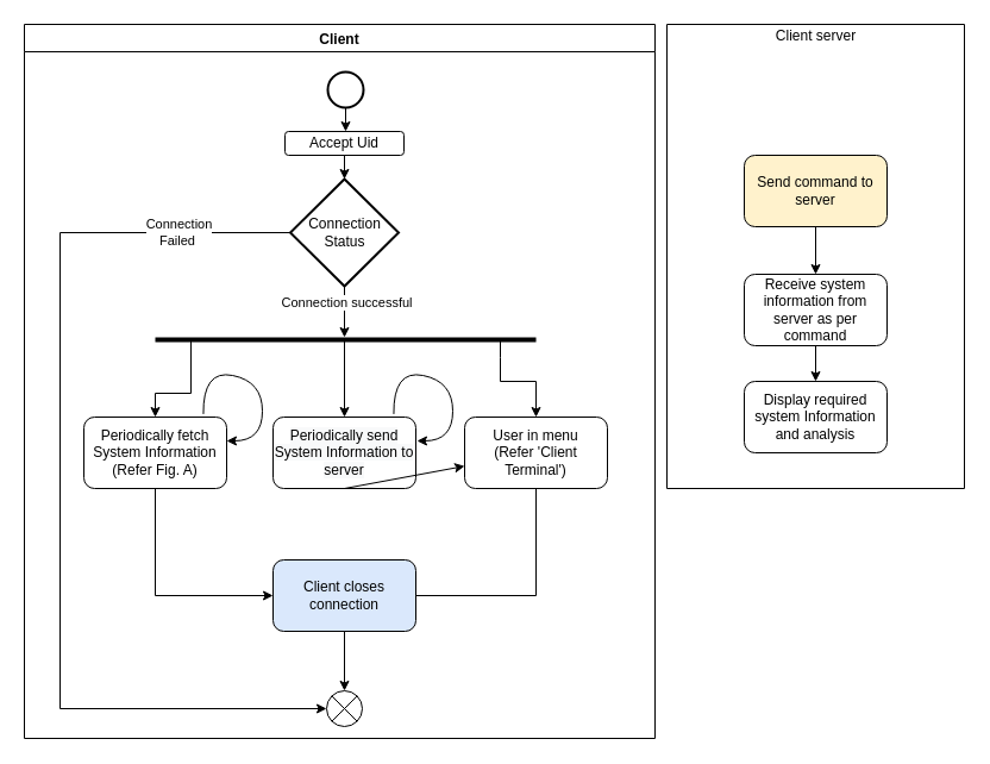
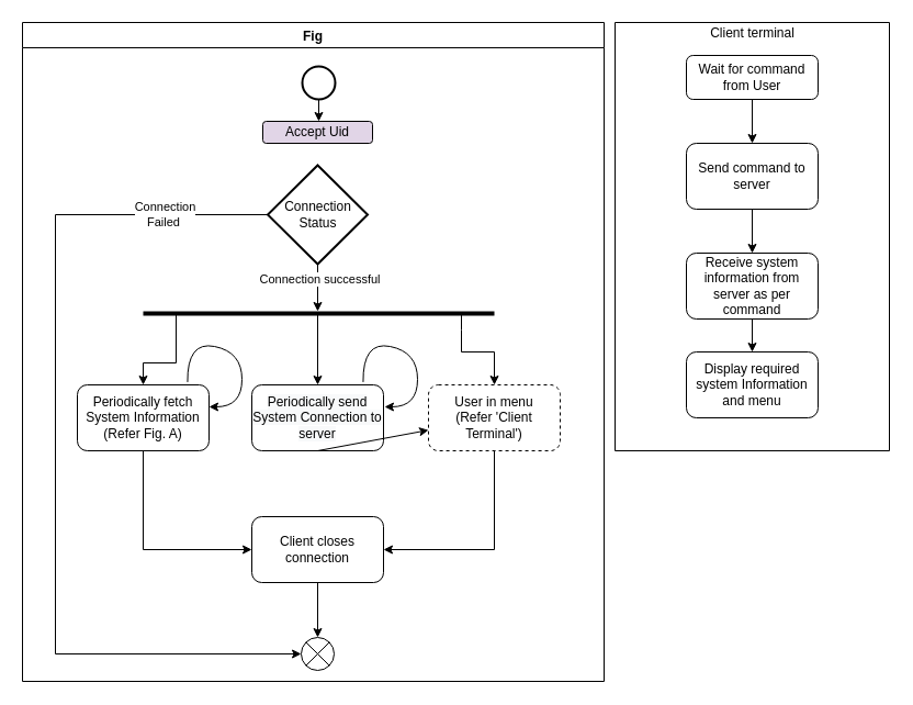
  <mxCell id="0" />
  <mxCell id="1" parent="0" />
  <mxCell id="2" value="" style="swimlane;startSize=0;" vertex="1" parent="1"><mxGeometry x="560" y="20" width="250" height="390" as="geometry"><mxRectangle x="700" y="30" width="50" height="40" as="alternateBounds" /></mxGeometry></mxCell>
- <mxCell id="3" value="Client server" style="text;html=1;align=center;verticalAlign=middle;resizable=0;points=[];autosize=1;strokeColor=none;fillColor=none;" vertex="1" parent="2"><mxGeometry x="80" width="90" height="20" as="geometry" /></mxCell>
- <mxCell id="5" value="Send command to server" style="rounded=1;whiteSpace=wrap;html=1;fillColor=#fff2cc;" vertex="1" parent="2"><mxGeometry x="65" y="110" width="120" height="60" as="geometry" /></mxCell>
+ <mxCell id="3" value="Client terminal" style="text;html=1;align=center;verticalAlign=middle;resizable=0;points=[];autosize=1;strokeColor=none;fillColor=none;" vertex="1" parent="2"><mxGeometry x="80" width="90" height="20" as="geometry" /></mxCell>
+ <mxCell id="4" value="Wait for command from User" style="rounded=1;whiteSpace=wrap;html=1;" vertex="1" parent="2"><mxGeometry x="65" y="30" width="120" height="40" as="geometry" /></mxCell>
+ <mxCell id="5" value="Send command to server" style="rounded=1;whiteSpace=wrap;html=1;" vertex="1" parent="2"><mxGeometry x="65" y="110" width="120" height="60" as="geometry" /></mxCell>
  <mxCell id="6" value="Receive system information from server as per command" style="rounded=1;whiteSpace=wrap;html=1;" vertex="1" parent="2"><mxGeometry x="65" y="210" width="120" height="60" as="geometry" /></mxCell>
- <mxCell id="7" value="Display required system Information and analysis" style="rounded=1;whiteSpace=wrap;html=1;" vertex="1" parent="2"><mxGeometry x="65" y="300" width="120" height="60" as="geometry" /></mxCell>
+ <mxCell id="7" value="Display required system Information and menu" style="rounded=1;whiteSpace=wrap;html=1;" vertex="1" parent="2"><mxGeometry x="65" y="300" width="120" height="60" as="geometry" /></mxCell>
+ <mxCell id="8" value="" style="endArrow=classic;html=1;rounded=0;exitX=0.5;exitY=1;exitDx=0;exitDy=0;entryX=0.5;entryY=0;entryDx=0;entryDy=0;" edge="1" parent="2" source="4" target="5"><mxGeometry width="50" height="50" relative="1" as="geometry"><mxPoint x="-60" y="130" as="sourcePoint" /><mxPoint x="-60" y="170" as="targetPoint" /></mxGeometry></mxCell>
  <mxCell id="9" value="" style="endArrow=classic;html=1;rounded=0;exitX=0.5;exitY=1;exitDx=0;exitDy=0;entryX=0.5;entryY=0;entryDx=0;entryDy=0;" edge="1" parent="2" source="5" target="6"><mxGeometry width="50" height="50" relative="1" as="geometry"><mxPoint x="-50" y="140" as="sourcePoint" /><mxPoint x="-50" y="180" as="targetPoint" /></mxGeometry></mxCell>
  <mxCell id="10" value="" style="endArrow=classic;html=1;rounded=0;exitX=0.5;exitY=1;exitDx=0;exitDy=0;entryX=0.5;entryY=0;entryDx=0;entryDy=0;" edge="1" parent="2" source="6" target="7"><mxGeometry width="50" height="50" relative="1" as="geometry"><mxPoint x="-40" y="150" as="sourcePoint" /><mxPoint x="-40" y="190" as="targetPoint" /></mxGeometry></mxCell>
- <mxCell id="11" value="Client" style="swimlane;" vertex="1" parent="1"><mxGeometry x="20" y="20" width="530" height="600" as="geometry"><mxRectangle x="130" y="-10" width="70" height="23" as="alternateBounds" /></mxGeometry></mxCell>
+ <mxCell id="11" value="Fig" style="swimlane;" vertex="1" parent="1"><mxGeometry x="20" y="20" width="530" height="600" as="geometry"><mxRectangle x="130" y="-10" width="70" height="23" as="alternateBounds" /></mxGeometry></mxCell>
  <mxCell id="12" value="" style="strokeWidth=2;html=1;shape=mxgraph.flowchart.start_2;whiteSpace=wrap;" vertex="1" parent="11"><mxGeometry x="255" y="40" width="30" height="30" as="geometry" /></mxCell>
  <mxCell id="13" value="" style="endArrow=classic;html=1;rounded=0;exitX=0.5;exitY=1;exitDx=0;exitDy=0;exitPerimeter=0;" edge="1" parent="1" source="12"><mxGeometry width="50" height="50" relative="1" as="geometry"><mxPoint x="280" y="330" as="sourcePoint" /><mxPoint x="290" y="110" as="targetPoint" /><Array as="points" /></mxGeometry></mxCell>
- <mxCell id="14" value="Accept Uid" style="rounded=1;whiteSpace=wrap;html=1;" vertex="1" parent="1"><mxGeometry x="239" y="110" width="100" height="20" as="geometry" /></mxCell>
+ <mxCell id="14" value="Accept Uid" style="rounded=1;whiteSpace=wrap;html=1;fillColor=#e1d5e7;" vertex="1" parent="1"><mxGeometry x="239" y="110" width="100" height="20" as="geometry" /></mxCell>
  <mxCell id="15" value="Connection Status" style="strokeWidth=2;html=1;shape=mxgraph.flowchart.decision;whiteSpace=wrap;" vertex="1" parent="1"><mxGeometry x="243.5" y="150" width="91" height="90" as="geometry" /></mxCell>
- <mxCell id="16" value="" style="endArrow=classic;html=1;rounded=0;exitX=0.5;exitY=1;exitDx=0;exitDy=0;entryX=0.5;entryY=0;entryDx=0;entryDy=0;entryPerimeter=0;" edge="1" parent="1" source="14" target="15"><mxGeometry width="50" height="50" relative="1" as="geometry"><mxPoint x="299" y="100" as="sourcePoint" /><mxPoint x="300" y="120" as="targetPoint" /><Array as="points" /></mxGeometry></mxCell>
  <mxCell id="17" value="" style="verticalLabelPosition=bottom;verticalAlign=top;html=1;shape=mxgraph.flowchart.or;" vertex="1" parent="1"><mxGeometry x="274" y="580" width="30" height="30" as="geometry" /></mxCell>
  <mxCell id="18" value="" style="endArrow=classic;html=1;rounded=0;exitX=0.5;exitY=1;exitDx=0;exitDy=0;exitPerimeter=0;" edge="1" parent="1" source="15" target="30"><mxGeometry width="50" height="50" relative="1" as="geometry"><mxPoint x="340" y="320" as="sourcePoint" /><mxPoint x="290" y="280" as="targetPoint" /></mxGeometry></mxCell>
  <mxCell id="19" value="Connection successful" style="edgeLabel;html=1;align=center;verticalAlign=middle;resizable=0;points=[];" vertex="1" connectable="0" parent="18"><mxGeometry x="-0.407" y="1" relative="1" as="geometry"><mxPoint as="offset" /></mxGeometry></mxCell>
- <mxCell id="20" value="&lt;span style=&quot;color: rgb(0 , 0 , 0) ; font-family: &amp;#34;helvetica&amp;#34; ; font-size: 12px ; font-style: normal ; font-weight: 400 ; letter-spacing: normal ; text-align: center ; text-indent: 0px ; text-transform: none ; word-spacing: 0px ; background-color: rgb(248 , 249 , 250) ; display: inline ; float: none&quot;&gt;Periodically send System Information to server&lt;/span&gt;" style="rounded=1;whiteSpace=wrap;html=1;" vertex="1" parent="1"><mxGeometry x="229" y="350" width="120" height="60" as="geometry" /></mxCell>
+ <mxCell id="20" value="&lt;span style=&quot;color: rgb(0 , 0 , 0) ; font-family: &amp;#34;helvetica&amp;#34; ; font-size: 12px ; font-style: normal ; font-weight: 400 ; letter-spacing: normal ; text-align: center ; text-indent: 0px ; text-transform: none ; word-spacing: 0px ; background-color: rgb(248 , 249 , 250) ; display: inline ; float: none&quot;&gt;Periodically send System Connection to server&lt;/span&gt;" style="rounded=1;whiteSpace=wrap;html=1;" vertex="1" parent="1"><mxGeometry x="229" y="350" width="120" height="60" as="geometry" /></mxCell>
  <mxCell id="21" value="Periodically fetch System Information&lt;br&gt;(Refer Fig. A)" style="rounded=1;whiteSpace=wrap;html=1;" vertex="1" parent="1"><mxGeometry x="70" y="350" width="120" height="60" as="geometry" /></mxCell>
- <mxCell id="22" value="User in menu&lt;br&gt;(Refer 'Client Terminal')" style="rounded=1;whiteSpace=wrap;html=1;" vertex="1" parent="1"><mxGeometry x="390" y="350" width="120" height="60" as="geometry" /></mxCell>
+ <mxCell id="22" value="User in menu&lt;br&gt;(Refer 'Client Terminal')" style="rounded=1;whiteSpace=wrap;html=1;dashed=1;" vertex="1" parent="1"><mxGeometry x="390" y="350" width="120" height="60" as="geometry" /></mxCell>
  <mxCell id="23" value="" style="curved=1;endArrow=classic;html=1;rounded=0;exitX=0.837;exitY=-0.043;exitDx=0;exitDy=0;exitPerimeter=0;" edge="1" parent="1" source="21"><mxGeometry width="50" height="50" relative="1" as="geometry"><mxPoint x="150" y="350" as="sourcePoint" /><mxPoint x="190" y="370" as="targetPoint" /><Array as="points"><mxPoint x="170" y="310" /><mxPoint x="220" y="320" /><mxPoint x="220" y="370" /></Array></mxGeometry></mxCell>
  <mxCell id="24" value="" style="curved=1;endArrow=classic;html=1;rounded=0;exitX=0.837;exitY=-0.043;exitDx=0;exitDy=0;exitPerimeter=0;" edge="1" parent="1"><mxGeometry width="50" height="50" relative="1" as="geometry"><mxPoint x="330.44" y="347.42" as="sourcePoint" /><mxPoint x="350" y="370" as="targetPoint" /><Array as="points"><mxPoint x="330" y="310" /><mxPoint x="380" y="320" /><mxPoint x="380" y="370" /></Array></mxGeometry></mxCell>
- <mxCell id="25" value="Client closes connection" style="rounded=1;whiteSpace=wrap;html=1;fillColor=#dae8fc;" vertex="1" parent="1"><mxGeometry x="229" y="470" width="120" height="60" as="geometry" /></mxCell>
+ <mxCell id="25" value="Client closes connection" style="rounded=1;whiteSpace=wrap;html=1;" vertex="1" parent="1"><mxGeometry x="229" y="470" width="120" height="60" as="geometry" /></mxCell>
  <mxCell id="26" value="" style="endArrow=classic;html=1;rounded=0;exitX=0.5;exitY=1;exitDx=0;exitDy=0;entryX=0;entryY=0.5;entryDx=0;entryDy=0;" edge="1" parent="1" source="21" target="25"><mxGeometry width="50" height="50" relative="1" as="geometry"><mxPoint x="480.44" y="418.98" as="sourcePoint" /><mxPoint x="360" y="510" as="targetPoint" /><Array as="points"><mxPoint x="130" y="500" /></Array></mxGeometry></mxCell>
- <mxCell id="27" value="" style="endArrow=none;html=1;rounded=0;exitX=0.5;exitY=1;exitDx=0;exitDy=0;entryX=1;entryY=0.5;entryDx=0;entryDy=0;" edge="1" parent="1" source="22" target="25"><mxGeometry width="50" height="50" relative="1" as="geometry"><mxPoint x="340" y="460" as="sourcePoint" /><mxPoint x="350" y="510" as="targetPoint" /><Array as="points"><mxPoint x="450" y="500" /></Array></mxGeometry></mxCell>
+ <mxCell id="27" value="" style="endArrow=classic;html=1;rounded=0;exitX=0.5;exitY=1;exitDx=0;exitDy=0;entryX=1;entryY=0.5;entryDx=0;entryDy=0;" edge="1" parent="1" source="22" target="25"><mxGeometry width="50" height="50" relative="1" as="geometry"><mxPoint x="340" y="460" as="sourcePoint" /><mxPoint x="350" y="510" as="targetPoint" /><Array as="points"><mxPoint x="450" y="500" /></Array></mxGeometry></mxCell>
  <mxCell id="28" value="" style="endArrow=classic;html=1;rounded=0;exitX=0.5;exitY=1;exitDx=0;exitDy=0;" edge="1" parent="1" source="20" target="22"><mxGeometry width="50" height="50" relative="1" as="geometry"><mxPoint x="340" y="460" as="sourcePoint" /><mxPoint x="390" y="410" as="targetPoint" /></mxGeometry></mxCell>
  <mxCell id="29" value="Connection&lt;br&gt;&lt;div&gt;Failed&amp;nbsp;&lt;/div&gt;" style="endArrow=classic;html=1;rounded=0;exitX=0;exitY=0.5;exitDx=0;exitDy=0;exitPerimeter=0;entryX=0;entryY=0.5;entryDx=0;entryDy=0;entryPerimeter=0;" edge="1" parent="1" source="15" target="17"><mxGeometry x="-0.771" width="50" height="50" relative="1" as="geometry"><mxPoint x="240" y="190" as="sourcePoint" /><mxPoint x="390" y="400" as="targetPoint" /><Array as="points"><mxPoint x="50" y="195" /><mxPoint x="50" y="595" /></Array><mxPoint as="offset" /></mxGeometry></mxCell>
  <mxCell id="30" value="" style="line;strokeWidth=4;html=1;perimeter=backbonePerimeter;points=[];outlineConnect=0;" vertex="1" parent="1"><mxGeometry x="130" y="280" width="320" height="10" as="geometry" /></mxCell>
  <mxCell id="31" value="" style="endArrow=classic;html=1;rounded=0;entryX=0.5;entryY=0;entryDx=0;entryDy=0;" edge="1" parent="1" source="30" target="22"><mxGeometry width="50" height="50" relative="1" as="geometry"><mxPoint x="340" y="450" as="sourcePoint" /><mxPoint x="390" y="400" as="targetPoint" /><Array as="points"><mxPoint x="420" y="300" /><mxPoint x="420" y="320" /><mxPoint x="450" y="320" /></Array></mxGeometry></mxCell>
  <mxCell id="32" value="" style="endArrow=classic;html=1;rounded=0;entryX=0.5;entryY=0;entryDx=0;entryDy=0;" edge="1" parent="1" source="30" target="21"><mxGeometry width="50" height="50" relative="1" as="geometry"><mxPoint x="340" y="450" as="sourcePoint" /><mxPoint x="390" y="400" as="targetPoint" /><Array as="points"><mxPoint x="160" y="330" /><mxPoint x="130" y="330" /></Array></mxGeometry></mxCell>
  <mxCell id="33" value="" style="endArrow=classic;html=1;rounded=0;entryX=0.5;entryY=0;entryDx=0;entryDy=0;" edge="1" parent="1" source="30" target="20"><mxGeometry width="50" height="50" relative="1" as="geometry"><mxPoint x="340" y="450" as="sourcePoint" /><mxPoint x="390" y="400" as="targetPoint" /></mxGeometry></mxCell>
  <mxCell id="34" value="" style="endArrow=classic;html=1;rounded=0;entryX=0.5;entryY=0;entryDx=0;entryDy=0;entryPerimeter=0;exitX=0.5;exitY=1;exitDx=0;exitDy=0;" edge="1" parent="1" source="25" target="17"><mxGeometry width="50" height="50" relative="1" as="geometry"><mxPoint x="340" y="450" as="sourcePoint" /><mxPoint x="390" y="400" as="targetPoint" /></mxGeometry></mxCell>
